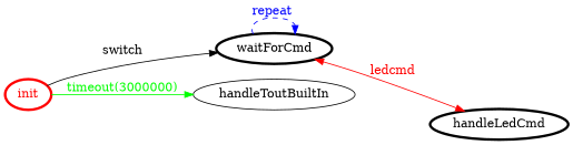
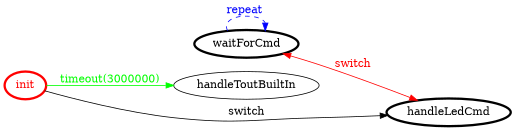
  digraph {
    rankdir=LR
    node [color=black fontcolor=black penwidth=3]
    init [color=red fontcolor=red]
    waitForCmd
    handleToutBuiltIn [color="" fontcolor="" penwidth=""]
    handleLedCmd
-   init -> waitForCmd [color=black fontcolor=black label=switch]
+   init -> handleLedCmd [color=black fontcolor=black label=switch]
    init -> handleToutBuiltIn [color=green fontcolor=green label="timeout(3000000)"]
    waitForCmd -> waitForCmd [color=blue fontcolor=blue label="repeat " style=dashed]
-   waitForCmd -> handleLedCmd [color=red dir=both fontcolor=red label=ledcmd]
+   waitForCmd -> handleLedCmd [color=red dir=both fontcolor=red label=switch]
  }
